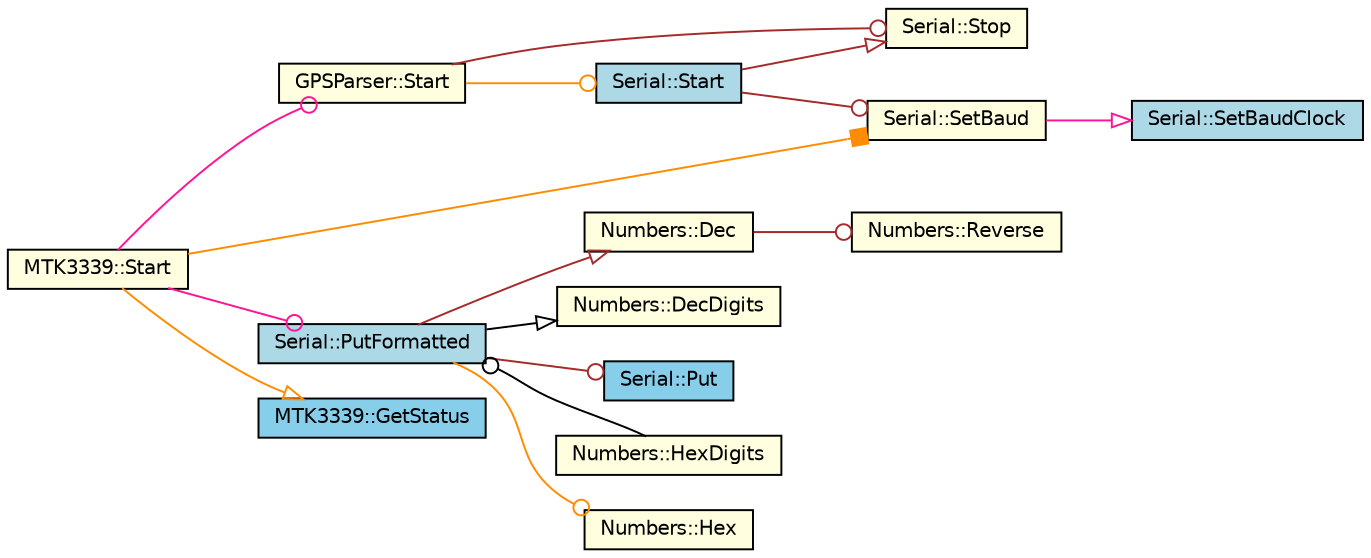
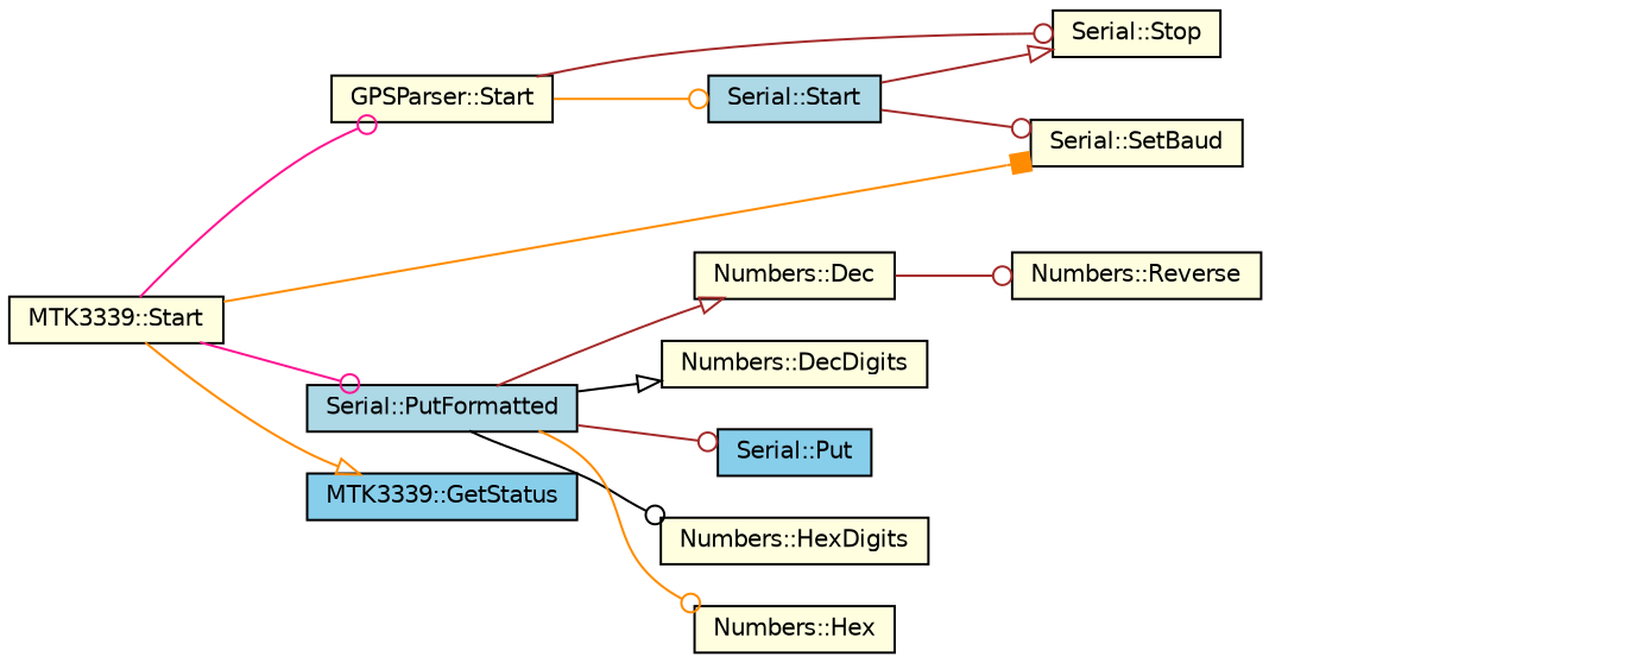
  digraph {
    rankdir=LR
    node [color=black fillcolor=lightyellow fontname=Helvetica fontsize=10 shape=record style=filled]
    edge [arrowhead=odot color=brown fontname=Helvetica fontsize=10 labelfontname=Helvetica labelfontsize=10 style=solid]
    n1 [fontcolor=black height=0.2 label="MTK3339::Start" width=0.4]
    n2 [height=0.2 label="GPSParser::Start" width=0.4]
    n3 [height=0.2 label="Serial::SetBaud" width=0.4]
    n4 [fillcolor=lightblue height=0.2 label="Serial::PutFormatted" width=0.4]
    n5 [fillcolor=skyblue height=0.2 label="MTK3339::GetStatus" width=0.4]
    n6 [height=0.2 label="Serial::Stop" width=0.4]
    n7 [fillcolor=lightblue height=0.2 label="Serial::Start" width=0.4]
-   n8 [fillcolor=lightblue height=0.2 label="Serial::SetBaudClock" width=0.4]
    n9 [height=0.2 label="Numbers::Dec" width=0.4]
    n10 [height=0.2 label="Numbers::DecDigits" width=0.4]
    n11 [fillcolor=skyblue height=0.2 label="Serial::Put" width=0.4]
    n12 [height=0.2 label="Numbers::HexDigits" width=0.4]
    n13 [height=0.2 label="Numbers::Hex" width=0.4]
    n14 [height=0.2 label="Numbers::Reverse" width=0.4]
    n1 -> n2 [color=deeppink]
    n1 -> n3 [arrowhead=box color=darkorange]
    n1 -> n4 [color=deeppink]
    n1 -> n5 [arrowhead=onormal color=darkorange]
    n2 -> n6
    n2 -> n7 [color=darkorange]
-   n3 -> n8 [arrowhead=onormal color=deeppink]
    n4 -> n9 [arrowhead=onormal]
    n4 -> n10 [arrowhead=onormal color=black]
    n4 -> n11
-   n12 -> n4 [color=black]
+   n4 -> n12 [color=black]
    n4 -> n13 [color=darkorange]
    n7 -> n3
    n7 -> n6 [arrowhead=onormal]
    n9 -> n14
  }
